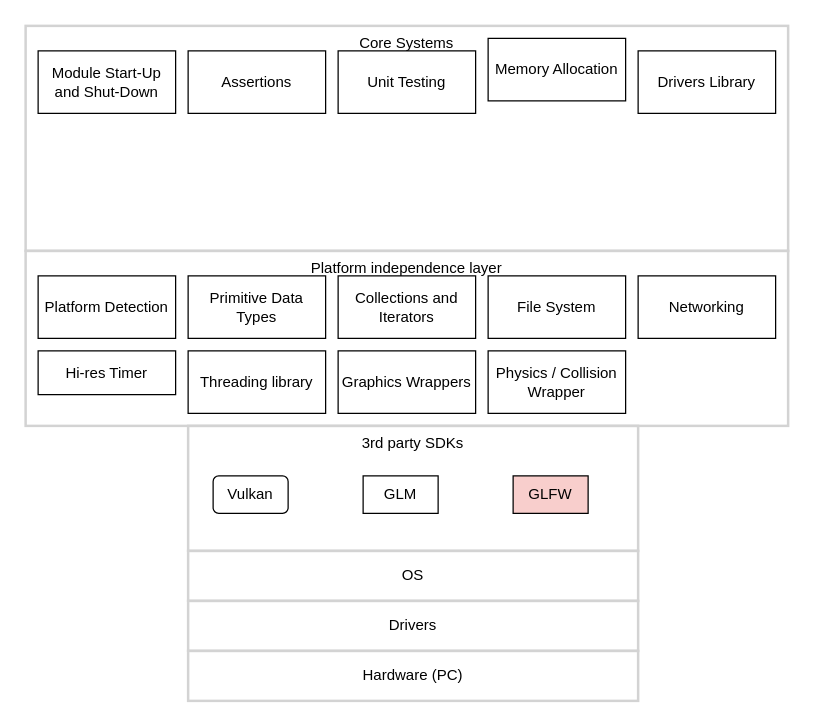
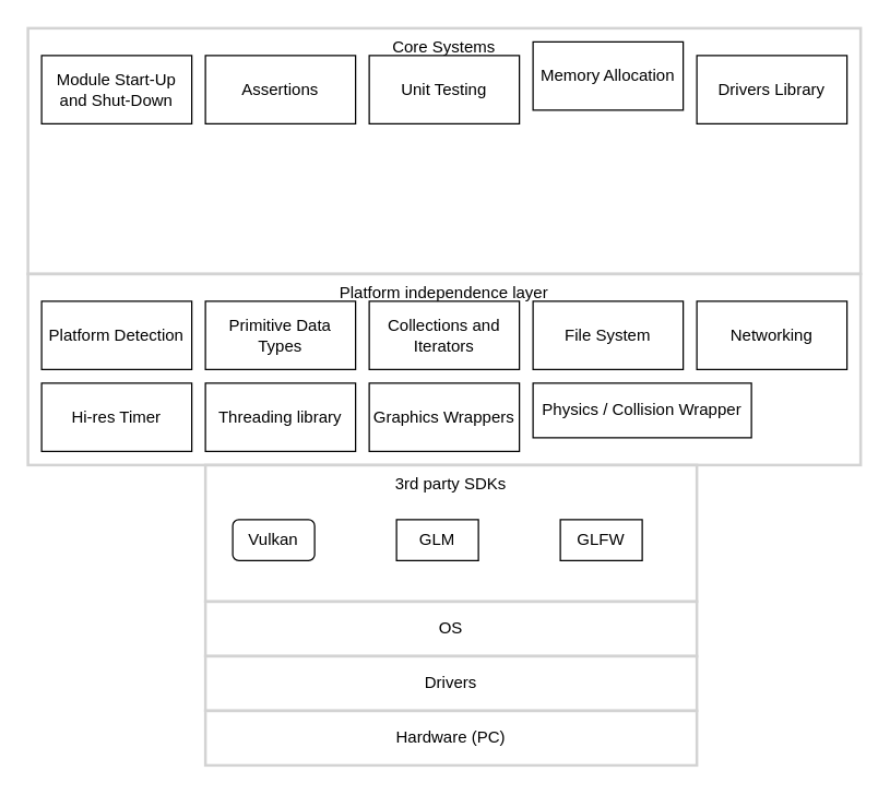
  <mxCell id="0" />
  <mxCell id="1" parent="0" />
  <mxCell id="2" value="Hardware (PC)" style="rounded=0;whiteSpace=wrap;html=1;fillColor=none;strokeColor=#d3d3d3;strokeWidth=2;" vertex="1" parent="1"><mxGeometry x="150" y="520" width="360" height="40" as="geometry" /></mxCell>
  <mxCell id="3" value="Drivers" style="rounded=0;whiteSpace=wrap;html=1;fillColor=none;strokeColor=#d3d3d3;strokeWidth=2;" vertex="1" parent="1"><mxGeometry x="150" y="480" width="360" height="40" as="geometry" /></mxCell>
  <mxCell id="4" value="OS" style="rounded=0;whiteSpace=wrap;html=1;fillColor=none;strokeColor=#d3d3d3;strokeWidth=2;" vertex="1" parent="1"><mxGeometry x="150" y="440" width="360" height="40" as="geometry" /></mxCell>
  <mxCell id="5" value="3rd party SDKs" style="rounded=0;whiteSpace=wrap;html=1;fillColor=none;strokeColor=#d3d3d3;strokeWidth=2;verticalAlign=top;" vertex="1" parent="1"><mxGeometry x="150" y="340" width="360" height="100" as="geometry" /></mxCell>
  <mxCell id="6" value="Vulkan" style="whiteSpace=wrap;html=1;rounded=1;" vertex="1" parent="1"><mxGeometry x="170" y="380" width="60" height="30" as="geometry" /></mxCell>
  <mxCell id="7" value="GLM" style="rounded=0;whiteSpace=wrap;html=1;" vertex="1" parent="1"><mxGeometry x="290" y="380" width="60" height="30" as="geometry" /></mxCell>
- <mxCell id="8" value="GLFW" style="rounded=0;whiteSpace=wrap;html=1;fillColor=#f8cecc;" vertex="1" parent="1"><mxGeometry x="410" y="380" width="60" height="30" as="geometry" /></mxCell>
+ <mxCell id="8" value="GLFW" style="rounded=0;whiteSpace=wrap;html=1;" vertex="1" parent="1"><mxGeometry x="410" y="380" width="60" height="30" as="geometry" /></mxCell>
  <mxCell id="9" value="Platform independence layer" style="rounded=0;whiteSpace=wrap;html=1;fillColor=none;strokeColor=#d3d3d3;strokeWidth=2;verticalAlign=top;" vertex="1" parent="1"><mxGeometry x="20" width="610" height="140" as="geometry" y="200" /></mxCell>
  <mxCell id="10" value="Primitive Data Types" style="rounded=0;whiteSpace=wrap;html=1;" vertex="1" parent="1"><mxGeometry x="150" y="220" width="110" height="50" as="geometry" /></mxCell>
  <mxCell id="11" value="Platform Detection" style="rounded=0;whiteSpace=wrap;html=1;" vertex="1" parent="1"><mxGeometry x="30" y="220" width="110" height="50" as="geometry" /></mxCell>
  <mxCell id="12" value="Collections and Iterators" style="rounded=0;whiteSpace=wrap;html=1;" vertex="1" parent="1"><mxGeometry x="270" y="220" width="110" height="50" as="geometry" /></mxCell>
  <mxCell id="13" value="&lt;div&gt;File System&lt;/div&gt;" style="rounded=0;whiteSpace=wrap;html=1;" vertex="1" parent="1"><mxGeometry x="390" y="220" width="110" height="50" as="geometry" /></mxCell>
  <mxCell id="14" value="&lt;div&gt;Networking&lt;br&gt;&lt;/div&gt;" style="rounded=0;whiteSpace=wrap;html=1;" vertex="1" parent="1"><mxGeometry x="510" y="220" width="110" height="50" as="geometry" /></mxCell>
- <mxCell id="15" value="Hi-res Timer" style="rounded=0;whiteSpace=wrap;html=1;" vertex="1" parent="1"><mxGeometry x="30" y="280" width="110" height="35" as="geometry" /></mxCell>
+ <mxCell id="15" value="Hi-res Timer" style="rounded=0;whiteSpace=wrap;html=1;" vertex="1" parent="1"><mxGeometry x="30" y="280" width="110" height="50" as="geometry" /></mxCell>
  <mxCell id="16" value="Threading library" style="rounded=0;whiteSpace=wrap;html=1;" vertex="1" parent="1"><mxGeometry x="150" y="280" width="110" height="50" as="geometry" /></mxCell>
  <mxCell id="17" value="Graphics Wrappers" style="rounded=0;whiteSpace=wrap;html=1;" vertex="1" parent="1"><mxGeometry x="270" y="280" width="110" height="50" as="geometry" /></mxCell>
- <mxCell id="18" value="Physics / Collision Wrapper" style="rounded=0;whiteSpace=wrap;html=1;" vertex="1" parent="1"><mxGeometry x="390" y="280" width="110" height="50" as="geometry" /></mxCell>
+ <mxCell id="18" value="Physics / Collision Wrapper" style="rounded=0;whiteSpace=wrap;html=1;" vertex="1" parent="1"><mxGeometry x="390" y="280" width="160" height="40" as="geometry" /></mxCell>
  <mxCell id="19" value="Core Systems" style="rounded=0;whiteSpace=wrap;html=1;fillColor=none;strokeColor=#d3d3d3;strokeWidth=2;verticalAlign=top;" vertex="1" parent="1"><mxGeometry x="20" y="20" width="610" height="180" as="geometry" /></mxCell>
  <mxCell id="20" value="Module Start-Up and Shut-Down" style="rounded=0;whiteSpace=wrap;html=1;" vertex="1" parent="1"><mxGeometry x="30" y="40" width="110" height="50" as="geometry" /></mxCell>
  <mxCell id="21" value="Assertions" style="rounded=0;whiteSpace=wrap;html=1;" vertex="1" parent="1"><mxGeometry x="150" y="40" width="110" height="50" as="geometry" /></mxCell>
  <mxCell id="22" value="Unit Testing" style="rounded=0;whiteSpace=wrap;html=1;" vertex="1" parent="1"><mxGeometry x="270" y="40" width="110" height="50" as="geometry" /></mxCell>
  <mxCell id="23" value="Memory Allocation" style="rounded=0;whiteSpace=wrap;html=1;" vertex="1" parent="1"><mxGeometry x="390" y="30" width="110" height="50" as="geometry" /></mxCell>
  <mxCell id="24" value="Drivers Library" style="rounded=0;whiteSpace=wrap;html=1;" vertex="1" parent="1"><mxGeometry x="510" y="40" width="110" height="50" as="geometry" /></mxCell>
